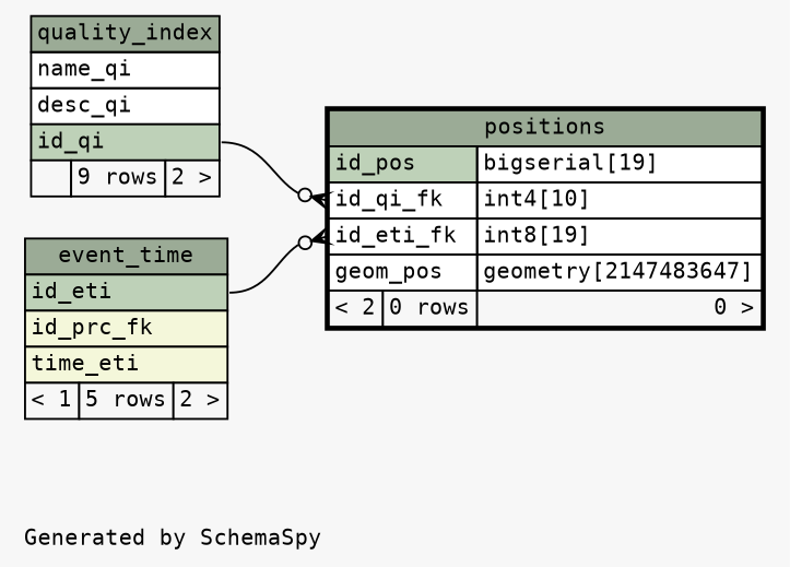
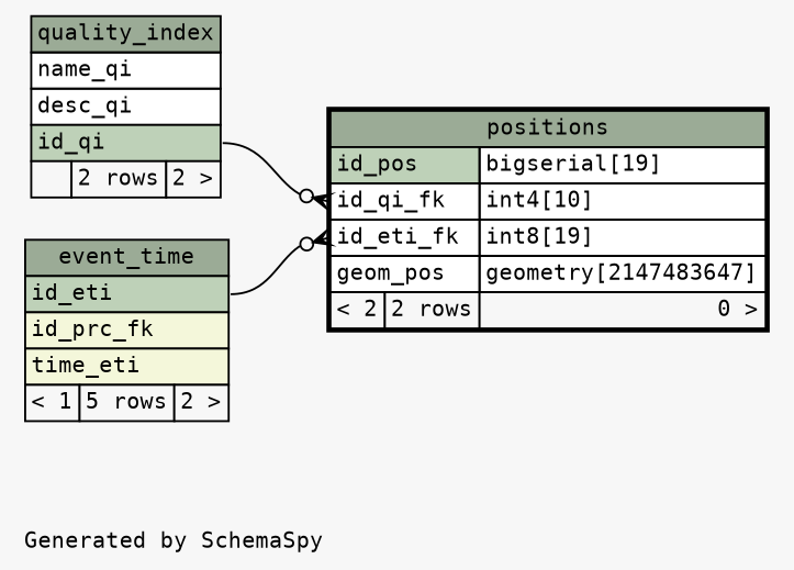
  digraph {
    bgcolor="#f7f7f7"
    fontname="DejaVu Sans Mono"
    fontsize=11
    label="\nGenerated by SchemaSpy"
    labeljust=l
    nodesep=0.18
    rankdir=RL
    ranksep=0.46
    node [fontname="DejaVu Sans Mono" fontsize=11 shape=plaintext]
    edge [arrowhead=none arrowsize=0.8 arrowtail=crowodot dir=back fontname="DejaVu Sans Mono"]
-   n1 [label=<     <TABLE BORDER="2" CELLBORDER="1" CELLSPACING="0" BGCOLOR="#ffffff">       <TR><TD COLSPAN="3" BGCOLOR="#9bab96" ALIGN="CENTER">positions</TD></TR>       <TR><TD PORT="id_pos" COLSPAN="2" BGCOLOR="#bed1b8" ALIGN="LEFT">id_pos</TD><TD PORT="id_pos.type" ALIGN="LEFT">bigserial[19]</TD></TR>       <TR><TD PORT="id_qi_fk" COLSPAN="2" ALIGN="LEFT">id_qi_fk</TD><TD PORT="id_qi_fk.type" ALIGN="LEFT">int4[10]</TD></TR>       <TR><TD PORT="id_eti_fk" COLSPAN="2" ALIGN="LEFT">id_eti_fk</TD><TD PORT="id_eti_fk.type" ALIGN="LEFT">int8[19]</TD></TR>       <TR><TD PORT="geom_pos" COLSPAN="2" ALIGN="LEFT">geom_pos</TD><TD PORT="geom_pos.type" ALIGN="LEFT">geometry[2147483647]</TD></TR>       <TR><TD ALIGN="LEFT" BGCOLOR="#f7f7f7">&lt; 2</TD><TD ALIGN="RIGHT" BGCOLOR="#f7f7f7">0 rows</TD><TD ALIGN="RIGHT" BGCOLOR="#f7f7f7">0 &gt;</TD></TR>     </TABLE>>]
+   n1 [label=<     <TABLE BORDER="2" CELLBORDER="1" CELLSPACING="0" BGCOLOR="#ffffff">       <TR><TD COLSPAN="3" BGCOLOR="#9bab96" ALIGN="CENTER">positions</TD></TR>       <TR><TD PORT="id_pos" COLSPAN="2" BGCOLOR="#bed1b8" ALIGN="LEFT">id_pos</TD><TD PORT="id_pos.type" ALIGN="LEFT">bigserial[19]</TD></TR>       <TR><TD PORT="id_qi_fk" COLSPAN="2" ALIGN="LEFT">id_qi_fk</TD><TD PORT="id_qi_fk.type" ALIGN="LEFT">int4[10]</TD></TR>       <TR><TD PORT="id_eti_fk" COLSPAN="2" ALIGN="LEFT">id_eti_fk</TD><TD PORT="id_eti_fk.type" ALIGN="LEFT">int8[19]</TD></TR>       <TR><TD PORT="geom_pos" COLSPAN="2" ALIGN="LEFT">geom_pos</TD><TD PORT="geom_pos.type" ALIGN="LEFT">geometry[2147483647]</TD></TR>       <TR><TD ALIGN="LEFT" BGCOLOR="#f7f7f7">&lt; 2</TD><TD ALIGN="RIGHT" BGCOLOR="#f7f7f7">2 rows</TD><TD ALIGN="RIGHT" BGCOLOR="#f7f7f7">0 &gt;</TD></TR>     </TABLE>>]
    n2 [label=<     <TABLE BORDER="0" CELLBORDER="1" CELLSPACING="0" BGCOLOR="#ffffff">       <TR><TD COLSPAN="3" BGCOLOR="#9bab96" ALIGN="CENTER">event_time</TD></TR>       <TR><TD PORT="id_eti" COLSPAN="3" BGCOLOR="#bed1b8" ALIGN="LEFT">id_eti</TD></TR>       <TR><TD PORT="id_prc_fk" COLSPAN="3" BGCOLOR="#f4f7da" ALIGN="LEFT">id_prc_fk</TD></TR>       <TR><TD PORT="time_eti" COLSPAN="3" BGCOLOR="#f4f7da" ALIGN="LEFT">time_eti</TD></TR>       <TR><TD ALIGN="LEFT" BGCOLOR="#f7f7f7">&lt; 1</TD><TD ALIGN="RIGHT" BGCOLOR="#f7f7f7">5 rows</TD><TD ALIGN="RIGHT" BGCOLOR="#f7f7f7">2 &gt;</TD></TR>     </TABLE>>]
-   n3 [label=<     <TABLE BORDER="0" CELLBORDER="1" CELLSPACING="0" BGCOLOR="#ffffff">       <TR><TD COLSPAN="3" BGCOLOR="#9bab96" ALIGN="CENTER">quality_index</TD></TR>       <TR><TD PORT="name_qi" COLSPAN="3" ALIGN="LEFT">name_qi</TD></TR>       <TR><TD PORT="desc_qi" COLSPAN="3" ALIGN="LEFT">desc_qi</TD></TR>       <TR><TD PORT="id_qi" COLSPAN="3" BGCOLOR="#bed1b8" ALIGN="LEFT">id_qi</TD></TR>       <TR><TD ALIGN="LEFT" BGCOLOR="#f7f7f7">  </TD><TD ALIGN="RIGHT" BGCOLOR="#f7f7f7">9 rows</TD><TD ALIGN="RIGHT" BGCOLOR="#f7f7f7">2 &gt;</TD></TR>     </TABLE>>]
+   n3 [label=<     <TABLE BORDER="0" CELLBORDER="1" CELLSPACING="0" BGCOLOR="#ffffff">       <TR><TD COLSPAN="3" BGCOLOR="#9bab96" ALIGN="CENTER">quality_index</TD></TR>       <TR><TD PORT="name_qi" COLSPAN="3" ALIGN="LEFT">name_qi</TD></TR>       <TR><TD PORT="desc_qi" COLSPAN="3" ALIGN="LEFT">desc_qi</TD></TR>       <TR><TD PORT="id_qi" COLSPAN="3" BGCOLOR="#bed1b8" ALIGN="LEFT">id_qi</TD></TR>       <TR><TD ALIGN="LEFT" BGCOLOR="#f7f7f7">  </TD><TD ALIGN="RIGHT" BGCOLOR="#f7f7f7">2 rows</TD><TD ALIGN="RIGHT" BGCOLOR="#f7f7f7">2 &gt;</TD></TR>     </TABLE>>]
    n1 -> n2 [headport="id_eti:e" tailport="id_eti_fk:w"]
    n1 -> n3 [headport="id_qi:e" tailport="id_qi_fk:w"]
  }
